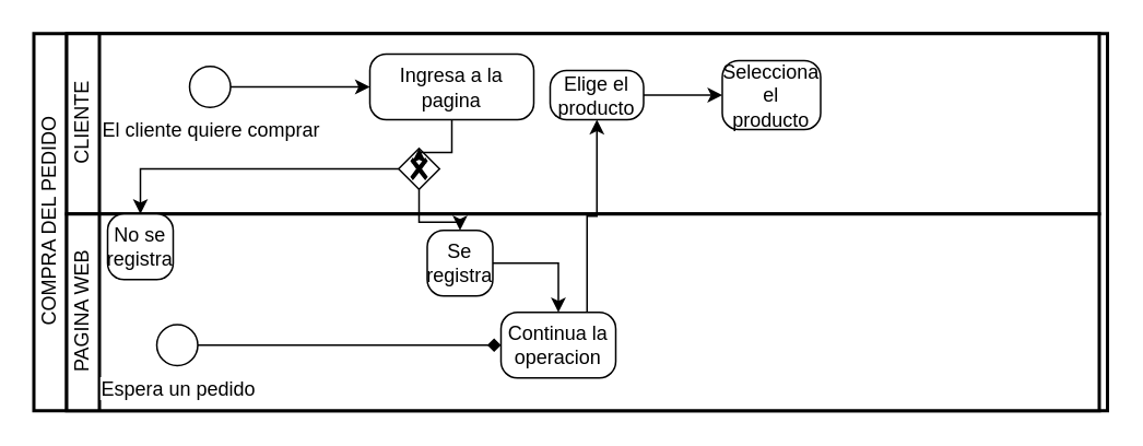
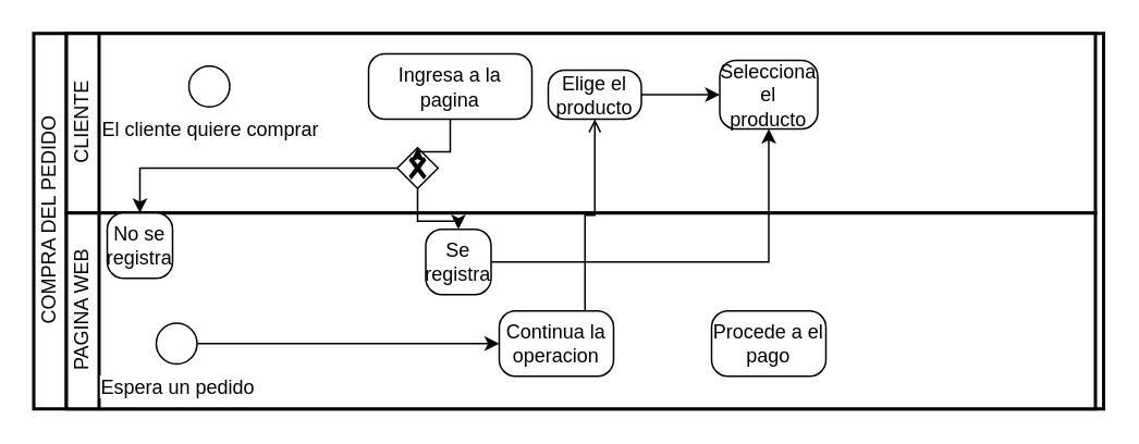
  <mxCell id="0" />
  <mxCell id="1" parent="0" />
  <mxCell id="2" value="COMPRA DEL PEDIDO&lt;br&gt;" style="swimlane;html=1;startSize=20;fontStyle=0;collapsible=0;horizontal=0;swimlaneLine=1;swimlaneFillColor=#ffffff;strokeWidth=2;" parent="1" vertex="1"><mxGeometry x="20" y="20" width="655" height="230" as="geometry" /></mxCell>
  <mxCell id="3" value="" style="swimlane;html=1;startSize=20;fontStyle=0;collapsible=0;horizontal=0;swimlaneLine=0;fillColor=none;" parent="2" vertex="1"><mxGeometry x="20" width="630" height="110" as="geometry" /></mxCell>
  <mxCell id="4" value="CLIENTE" style="swimlane;html=1;startSize=20;fontStyle=0;collapsible=0;horizontal=0;swimlaneLine=1;swimlaneFillColor=#ffffff;strokeWidth=2;" parent="3" vertex="1"><mxGeometry width="630" height="110" as="geometry" /></mxCell>
  <mxCell id="5" value="&lt;font color=&quot;#000000&quot;&gt;El cliente quiere comprar&lt;/font&gt;" style="points=[[0.145,0.145,0],[0.5,0,0],[0.855,0.145,0],[1,0.5,0],[0.855,0.855,0],[0.5,1,0],[0.145,0.855,0],[0,0.5,0]];shape=mxgraph.bpmn.event;html=1;verticalLabelPosition=bottom;labelBackgroundColor=#ffffff;verticalAlign=top;align=center;perimeter=ellipsePerimeter;outlineConnect=0;aspect=fixed;outline=standard;symbol=general;" parent="4" vertex="1"><mxGeometry x="75" y="20" width="25" height="25" as="geometry" /></mxCell>
  <mxCell id="6" value="Ingresa a la pagina" style="points=[[0.25,0,0],[0.5,0,0],[0.75,0,0],[1,0.25,0],[1,0.5,0],[1,0.75,0],[0.75,1,0],[0.5,1,0],[0.25,1,0],[0,0.75,0],[0,0.5,0],[0,0.25,0]];shape=mxgraph.bpmn.task;whiteSpace=wrap;rectStyle=rounded;size=10;taskMarker=abstract;fontColor=#000000;" parent="4" vertex="1"><mxGeometry x="185" y="12.5" width="100" height="40" as="geometry" /></mxCell>
- <mxCell id="7" style="edgeStyle=orthogonalEdgeStyle;rounded=0;orthogonalLoop=1;jettySize=auto;html=1;exitX=1;exitY=0.5;exitDx=0;exitDy=0;exitPerimeter=0;fontColor=#000000;strokeColor=#000000;entryX=0;entryY=0.5;entryDx=0;entryDy=0;entryPerimeter=0;" parent="4" source="5" edge="1" target="6"><mxGeometry relative="1" as="geometry"><mxPoint x="155" y="33" as="targetPoint" /></mxGeometry></mxCell>
  <mxCell id="8" value="" style="points=[[0.25,0.25,0],[0.5,0,0],[0.75,0.25,0],[1,0.5,0],[0.75,0.75,0],[0.5,1,0],[0.25,0.75,0],[0,0.5,0]];shape=mxgraph.bpmn.gateway2;html=1;verticalLabelPosition=bottom;labelBackgroundColor=#ffffff;verticalAlign=top;align=center;perimeter=rhombusPerimeter;outlineConnect=0;outline=none;symbol=none;gwType=exclusive;" vertex="1" parent="4"><mxGeometry x="202.5" y="70" width="25" height="25" as="geometry" /></mxCell>
  <mxCell id="9" style="edgeStyle=orthogonalEdgeStyle;rounded=0;orthogonalLoop=1;jettySize=auto;html=1;exitX=0.5;exitY=1;exitDx=0;exitDy=0;exitPerimeter=0;" edge="1" parent="4" source="6" target="8"><mxGeometry relative="1" as="geometry"><mxPoint x="215" y="130" as="targetPoint" /></mxGeometry></mxCell>
  <mxCell id="10" value="Elige el producto" style="points=[[0.25,0,0],[0.5,0,0],[0.75,0,0],[1,0.25,0],[1,0.5,0],[1,0.75,0],[0.75,1,0],[0.5,1,0],[0.25,1,0],[0,0.75,0],[0,0.5,0],[0,0.25,0]];shape=mxgraph.bpmn.task;whiteSpace=wrap;rectStyle=rounded;size=10;taskMarker=abstract;" vertex="1" parent="4"><mxGeometry x="295" y="22.5" width="57" height="30" as="geometry" /></mxCell>
  <mxCell id="11" value="Selecciona el producto" style="points=[[0.25,0,0],[0.5,0,0],[0.75,0,0],[1,0.25,0],[1,0.5,0],[1,0.75,0],[0.75,1,0],[0.5,1,0],[0.25,1,0],[0,0.75,0],[0,0.5,0],[0,0.25,0]];shape=mxgraph.bpmn.task;whiteSpace=wrap;rectStyle=rounded;size=10;taskMarker=abstract;" vertex="1" parent="4"><mxGeometry x="400" y="16.5" width="60" height="42" as="geometry" /></mxCell>
  <mxCell id="12" style="edgeStyle=orthogonalEdgeStyle;rounded=0;orthogonalLoop=1;jettySize=auto;html=1;exitX=1;exitY=0.5;exitDx=0;exitDy=0;exitPerimeter=0;" edge="1" parent="4" source="10" target="11"><mxGeometry relative="1" as="geometry"><mxPoint x="395" y="38" as="targetPoint" /></mxGeometry></mxCell>
  <mxCell id="13" value="" style="swimlane;html=1;startSize=20;fontStyle=0;collapsible=0;horizontal=0;swimlaneLine=0;fillColor=none;" parent="2" vertex="1"><mxGeometry x="20" y="110" width="630" height="120" as="geometry" /></mxCell>
  <mxCell id="14" value="PAGINA WEB" style="swimlane;html=1;startSize=20;fontStyle=0;collapsible=0;horizontal=0;swimlaneLine=1;swimlaneFillColor=#ffffff;strokeWidth=2;" parent="13" vertex="1"><mxGeometry width="630" height="120" as="geometry" /></mxCell>
  <mxCell id="15" value="No se registra" style="points=[[0.25,0,0],[0.5,0,0],[0.75,0,0],[1,0.25,0],[1,0.5,0],[1,0.75,0],[0.75,1,0],[0.5,1,0],[0.25,1,0],[0,0.75,0],[0,0.5,0],[0,0.25,0]];shape=mxgraph.bpmn.task;whiteSpace=wrap;rectStyle=rounded;size=10;taskMarker=abstract;" vertex="1" parent="14"><mxGeometry x="25" width="40" height="40" as="geometry" /></mxCell>
  <mxCell id="16" value="Se registra" style="points=[[0.25,0,0],[0.5,0,0],[0.75,0,0],[1,0.25,0],[1,0.5,0],[1,0.75,0],[0.75,1,0],[0.5,1,0],[0.25,1,0],[0,0.75,0],[0,0.5,0],[0,0.25,0]];shape=mxgraph.bpmn.task;whiteSpace=wrap;rectStyle=rounded;size=10;taskMarker=abstract;" vertex="1" parent="14"><mxGeometry x="220" y="10" width="40" height="40" as="geometry" /></mxCell>
- <mxCell id="17" style="edgeStyle=orthogonalEdgeStyle;rounded=0;orthogonalLoop=1;jettySize=auto;html=1;exitX=1;exitY=0.5;exitDx=0;exitDy=0;exitPerimeter=0;entryX=0;entryY=0.5;entryDx=0;entryDy=0;entryPerimeter=0;endArrow=diamond;" edge="1" parent="14" source="18" target="19"><mxGeometry relative="1" as="geometry" /></mxCell>
+ <mxCell id="17" style="edgeStyle=orthogonalEdgeStyle;rounded=0;orthogonalLoop=1;jettySize=auto;html=1;exitX=1;exitY=0.5;exitDx=0;exitDy=0;exitPerimeter=0;entryX=0;entryY=0.5;entryDx=0;entryDy=0;entryPerimeter=0;" edge="1" parent="14" source="18" target="19"><mxGeometry relative="1" as="geometry" /></mxCell>
  <mxCell id="18" value="Espera un pedido" style="points=[[0.145,0.145,0],[0.5,0,0],[0.855,0.145,0],[1,0.5,0],[0.855,0.855,0],[0.5,1,0],[0.145,0.855,0],[0,0.5,0]];shape=mxgraph.bpmn.event;html=1;verticalLabelPosition=bottom;labelBackgroundColor=#ffffff;verticalAlign=top;align=center;perimeter=ellipsePerimeter;outlineConnect=0;aspect=fixed;outline=standard;symbol=general;" vertex="1" parent="14"><mxGeometry x="55" y="67.5" width="25" height="25" as="geometry" /></mxCell>
  <mxCell id="19" value="Continua la operacion" style="points=[[0.25,0,0],[0.5,0,0],[0.75,0,0],[1,0.25,0],[1,0.5,0],[1,0.75,0],[0.75,1,0],[0.5,1,0],[0.25,1,0],[0,0.75,0],[0,0.5,0],[0,0.25,0]];shape=mxgraph.bpmn.task;whiteSpace=wrap;rectStyle=rounded;size=10;taskMarker=abstract;" vertex="1" parent="14"><mxGeometry x="265" y="60" width="70" height="40" as="geometry" /></mxCell>
- <mxCell id="20" style="edgeStyle=orthogonalEdgeStyle;rounded=0;orthogonalLoop=1;jettySize=auto;html=1;exitX=1;exitY=0.5;exitDx=0;exitDy=0;exitPerimeter=0;" edge="1" parent="14" source="16" target="19"><mxGeometry relative="1" as="geometry"><mxPoint x="265" y="70" as="targetPoint" /></mxGeometry></mxCell>
+ <mxCell id="20" style="edgeStyle=orthogonalEdgeStyle;rounded=0;orthogonalLoop=1;jettySize=auto;html=1;exitX=1;exitY=0.5;exitDx=0;exitDy=0;exitPerimeter=0;" edge="1" parent="14" source="16" target="11"><mxGeometry relative="1" as="geometry"><mxPoint x="265" y="70" as="targetPoint" /></mxGeometry></mxCell>
+ <mxCell id="21" value="Procede a el pago" style="points=[[0.25,0,0],[0.5,0,0],[0.75,0,0],[1,0.25,0],[1,0.5,0],[1,0.75,0],[0.75,1,0],[0.5,1,0],[0.25,1,0],[0,0.75,0],[0,0.5,0],[0,0.25,0]];shape=mxgraph.bpmn.task;whiteSpace=wrap;rectStyle=rounded;size=10;taskMarker=abstract;" vertex="1" parent="14"><mxGeometry x="395" y="60" width="70" height="40" as="geometry" /></mxCell>
  <mxCell id="22" style="edgeStyle=orthogonalEdgeStyle;rounded=0;orthogonalLoop=1;jettySize=auto;html=1;exitX=0;exitY=0.5;exitDx=0;exitDy=0;exitPerimeter=0;" edge="1" parent="2" source="8" target="15"><mxGeometry relative="1" as="geometry"><mxPoint x="175" y="140" as="targetPoint" /></mxGeometry></mxCell>
  <mxCell id="23" style="edgeStyle=orthogonalEdgeStyle;rounded=0;orthogonalLoop=1;jettySize=auto;html=1;exitX=0.5;exitY=1;exitDx=0;exitDy=0;exitPerimeter=0;" edge="1" parent="2" source="8" target="16"><mxGeometry relative="1" as="geometry"><mxPoint x="135" y="140" as="targetPoint" /></mxGeometry></mxCell>
- <mxCell id="24" style="edgeStyle=orthogonalEdgeStyle;rounded=0;orthogonalLoop=1;jettySize=auto;html=1;exitX=0.75;exitY=0;exitDx=0;exitDy=0;exitPerimeter=0;" edge="1" parent="2" source="19" target="10"><mxGeometry relative="1" as="geometry"><mxPoint x="338" y="70" as="targetPoint" /></mxGeometry></mxCell>
+ <mxCell id="24" style="edgeStyle=orthogonalEdgeStyle;rounded=0;orthogonalLoop=1;jettySize=auto;html=1;exitX=0.75;exitY=0;exitDx=0;exitDy=0;exitPerimeter=0;endArrow=open;" edge="1" parent="2" source="19" target="10"><mxGeometry relative="1" as="geometry"><mxPoint x="338" y="70" as="targetPoint" /></mxGeometry></mxCell>
